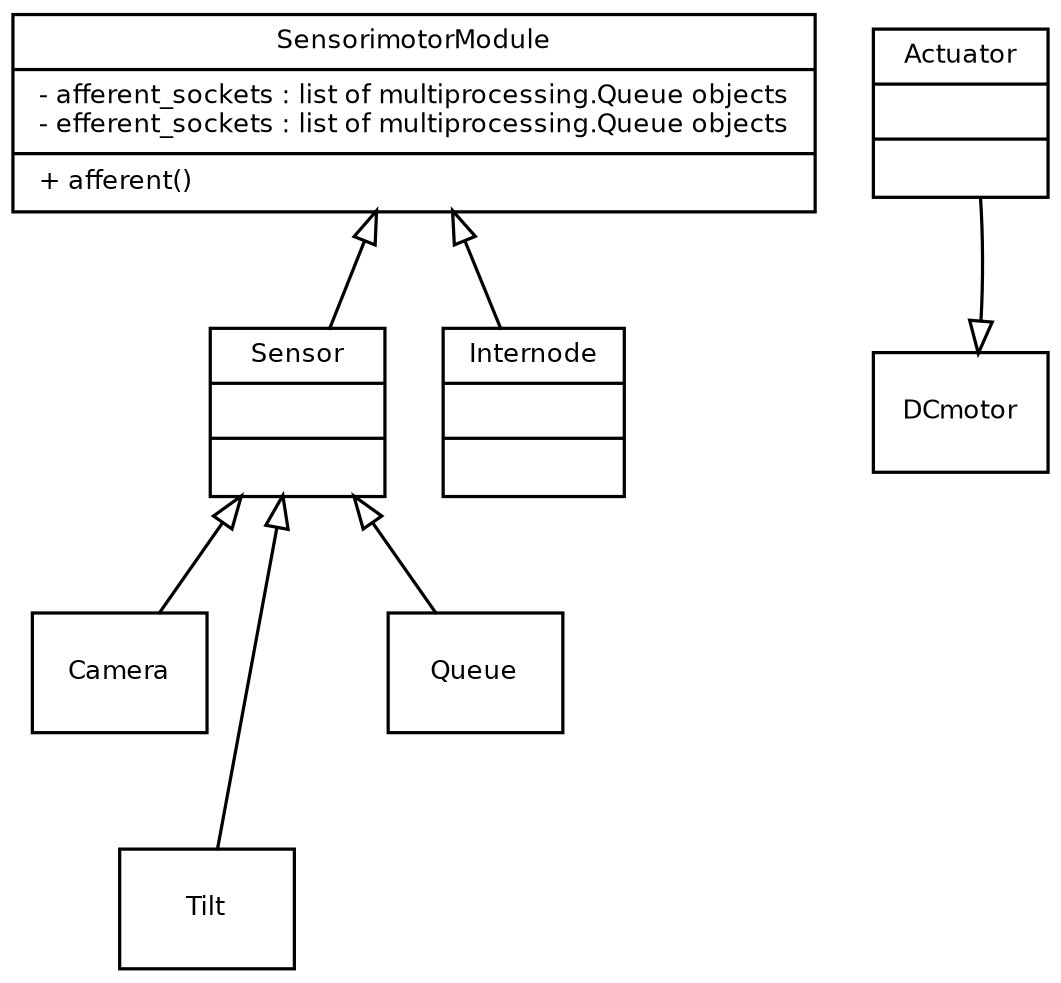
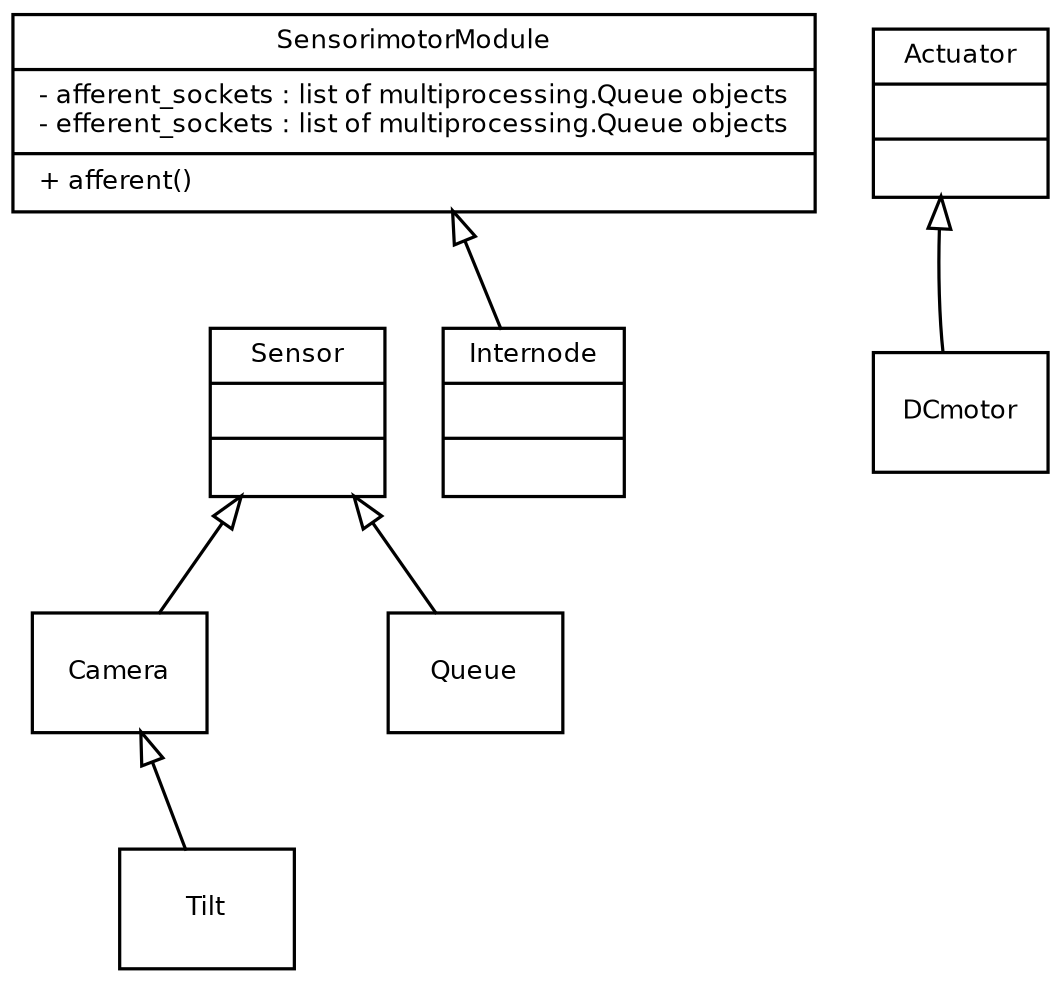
  digraph {
    fontname="Bitstream Vera Sans"
    fontsize=8
    node [fontname="Bitstream Vera Sans" fontsize=8 shape=record]
    edge [arrowtail=empty dir=back]
    n1 [label="{SensorimotorModule|- afferent_sockets : list of multiprocessing.Queue objects\l- efferent_sockets : list of multiprocessing.Queue objects\l|+ afferent()\l}"]
    n2 [label="{Sensor|\l|\l}"]
    n3 [label="{Internode|\l|\l}"]
    Camera
    Tilt
    n6 [label=Queue]
    n7 [label="{Actuator|\l|\l}"]
    DCmotor
-   n1 -> n2
    n1 -> n3
    n2 -> Camera
-   n2 -> Tilt
+   Camera -> Tilt
    n2 -> n6
-   DCmotor -> n7
+   n7 -> DCmotor
  }
